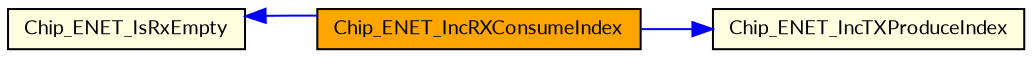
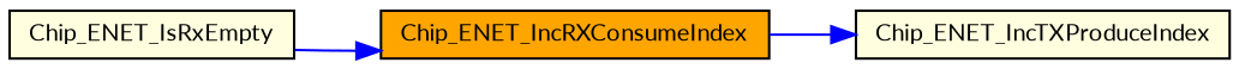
  digraph {
    fontname=Lato
    rankdir=LR
    node [color=black fillcolor=lightyellow fontname=Lato fontsize=10 shape=record style=filled]
    edge [color=blue fontname=Lato fontsize=10 labelfontname=FreeSans labelfontsize=10 style=solid]
    n1 [fontcolor=black height=0.2 label=Chip_ENET_IsRxEmpty width=0.4]
    n2 [fillcolor=orange height=0.2 label=Chip_ENET_IncRXConsumeIndex width=0.4]
    n3 [height=0.2 label=Chip_ENET_IncTXProduceIndex width=0.4]
-   n2 -> n1
+   n1 -> n2
    n2 -> n3
  }
